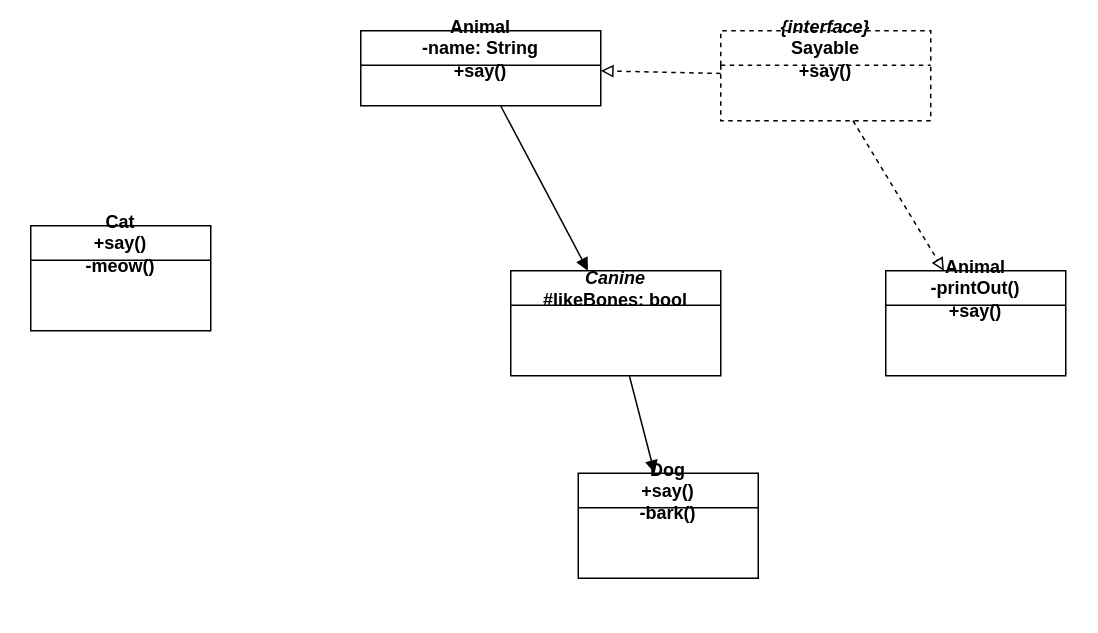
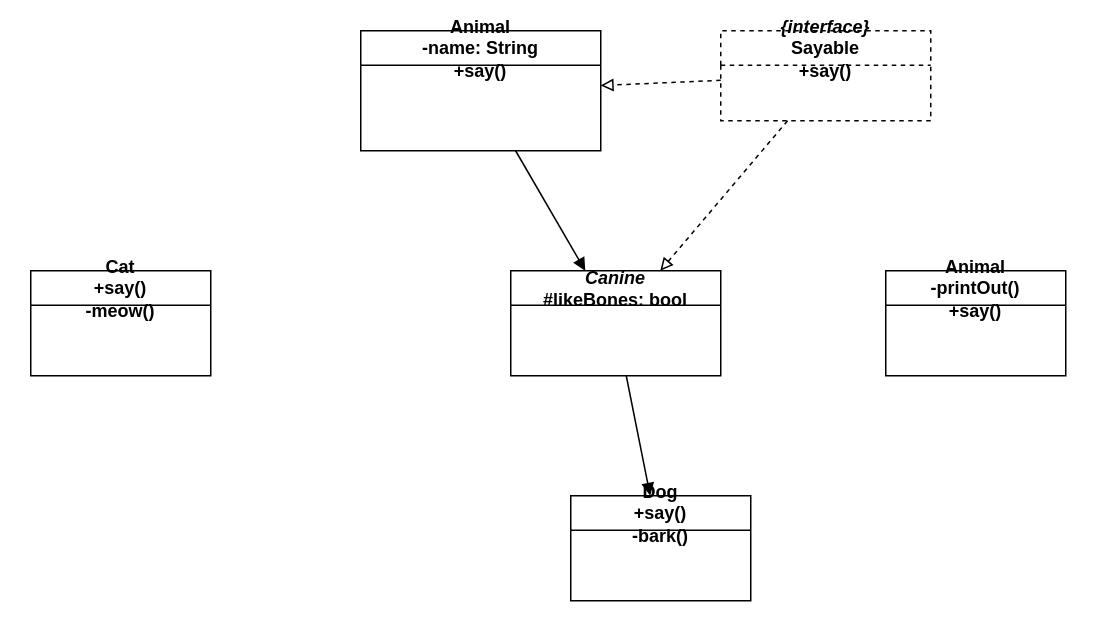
  <mxCell id="0" />
  <mxCell id="1" parent="0" />
- <mxCell id="2" value="&lt;b&gt;Animal&lt;/b&gt;&lt;br&gt;-name: String&lt;br&gt;+say()" style="swimlane;html=1;whiteSpace=wrap;container=1;recursiveResize=0;" vertex="1" parent="1"><mxGeometry x="240" y="20" width="160" height="50" as="geometry" /></mxCell>
+ <mxCell id="2" value="&lt;b&gt;Animal&lt;/b&gt;&lt;br&gt;-name: String&lt;br&gt;+say()" style="swimlane;html=1;whiteSpace=wrap;container=1;recursiveResize=0;" vertex="1" parent="1"><mxGeometry x="240" y="20" width="160" height="80" as="geometry" /></mxCell>
  <mxCell id="3" value="&lt;i&gt;{interface}&lt;/i&gt;&lt;br&gt;Sayable&lt;br&gt;+say()" style="swimlane;html=1;whiteSpace=wrap;container=1;recursiveResize=0;dashed=1;" vertex="1" parent="1"><mxGeometry x="480" y="20" width="140" height="60" as="geometry" /></mxCell>
- <mxCell id="4" value="Cat&lt;br&gt;+say()&lt;br&gt;-meow()" style="swimlane;html=1;whiteSpace=wrap;container=1;recursiveResize=0;" vertex="1" parent="1"><mxGeometry x="20" y="150" width="120" height="70" as="geometry" /></mxCell>
+ <mxCell id="4" value="Cat&lt;br&gt;+say()&lt;br&gt;-meow()" style="swimlane;html=1;whiteSpace=wrap;container=1;recursiveResize=0;" vertex="1" parent="1"><mxGeometry x="20" y="180" width="120" height="70" as="geometry" /></mxCell>
  <mxCell id="5" value="&lt;i&gt;Canine&lt;/i&gt;&lt;br&gt;#likeBones: bool" style="swimlane;html=1;whiteSpace=wrap;container=1;recursiveResize=0;" vertex="1" parent="1"><mxGeometry x="340" y="180" width="140" height="70" as="geometry" /></mxCell>
- <mxCell id="6" value="Dog&lt;br&gt;+say()&lt;br&gt;-bark()" style="swimlane;html=1;whiteSpace=wrap;container=1;recursiveResize=0;" vertex="1" parent="1"><mxGeometry x="385" y="315" width="120" height="70" as="geometry" /></mxCell>
+ <mxCell id="6" value="Dog&lt;br&gt;+say()&lt;br&gt;-bark()" style="swimlane;html=1;whiteSpace=wrap;container=1;recursiveResize=0;" vertex="1" parent="1"><mxGeometry x="380" y="330" width="120" height="70" as="geometry" /></mxCell>
  <mxCell id="7" value="Animal&lt;br&gt;-printOut()&lt;br&gt;+say()" style="swimlane;html=1;whiteSpace=wrap;container=1;recursiveResize=0;" vertex="1" parent="1"><mxGeometry x="590" y="180" width="120" height="70" as="geometry" /></mxCell>
  <mxCell id="8" style="endArrow=block;endFill=1;html=1;" edge="1" parent="1" source="2" target="5"><mxGeometry relative="1" as="geometry" /></mxCell>
  <mxCell id="9" style="endArrow=block;endFill=1;html=1;" edge="1" parent="1" source="5" target="6"><mxGeometry relative="1" as="geometry" /></mxCell>
  <mxCell id="10" style="endArrow=block;endFill=0;dashed=1;html=1;" edge="1" parent="1" source="3" target="2"><mxGeometry relative="1" as="geometry" /></mxCell>
- <mxCell id="11" style="endArrow=block;endFill=0;dashed=1;html=1;" edge="1" parent="1" source="3" target="7"><mxGeometry relative="1" as="geometry" /></mxCell>
+ <mxCell id="11" style="endArrow=block;endFill=0;dashed=1;html=1;" edge="1" parent="1" source="3" target="5"><mxGeometry relative="1" as="geometry" /></mxCell>
